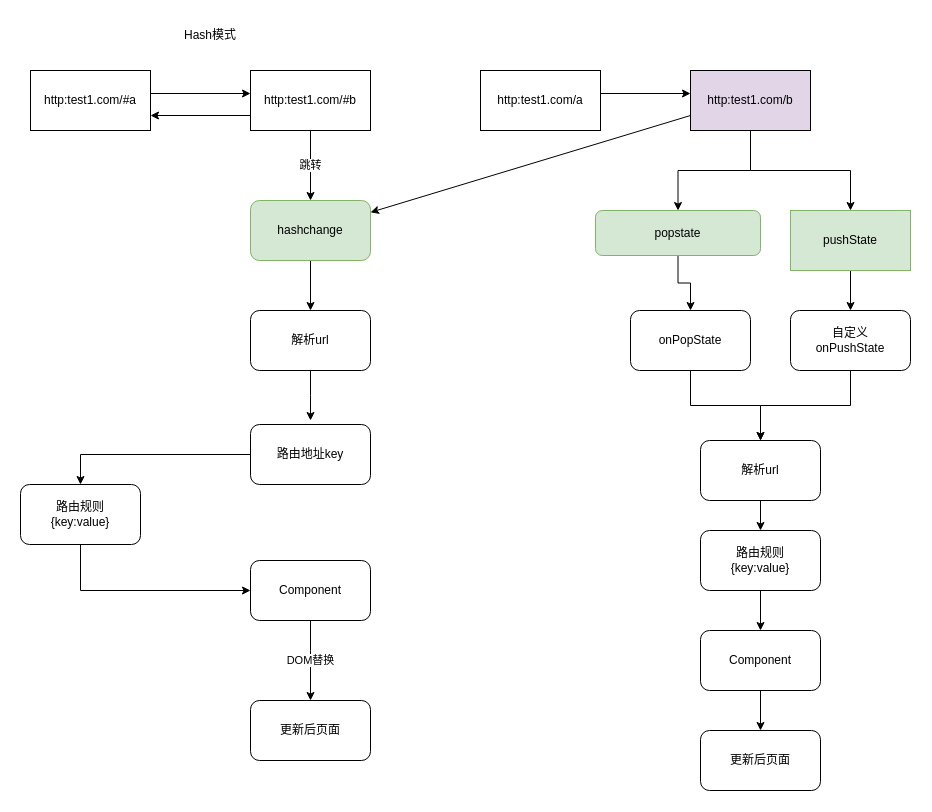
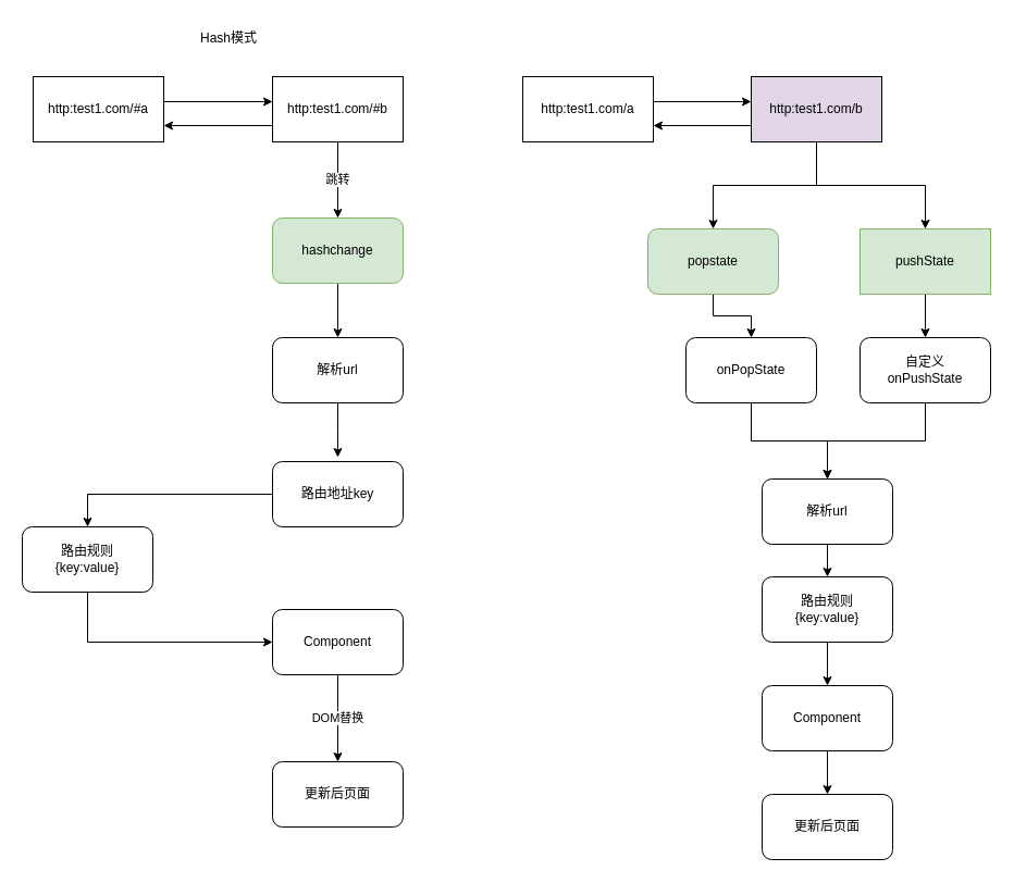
  <mxCell id="0" />
  <mxCell id="1" parent="0" />
  <mxCell id="2" style="edgeStyle=orthogonalEdgeStyle;rounded=0;orthogonalLoop=1;jettySize=auto;html=1;entryX=0;entryY=0.5;entryDx=0;entryDy=0;" parent="1" edge="1"><mxGeometry relative="1" as="geometry"><mxPoint x="150" y="93" as="sourcePoint" /><mxPoint x="250" y="93" as="targetPoint" /></mxGeometry></mxCell>
  <mxCell id="3" value="&lt;span style=&quot;&quot;&gt;http:test1.com/#a&lt;/span&gt;" style="rounded=0;whiteSpace=wrap;html=1;" parent="1" vertex="1"><mxGeometry x="30" y="70" width="120" height="60" as="geometry" /></mxCell>
  <mxCell id="4" style="edgeStyle=orthogonalEdgeStyle;rounded=0;orthogonalLoop=1;jettySize=auto;html=1;entryX=0.5;entryY=0;entryDx=0;entryDy=0;" parent="1" source="5" target="9" edge="1"><mxGeometry relative="1" as="geometry" /></mxCell>
  <mxCell id="5" value="hashchange" style="rounded=1;whiteSpace=wrap;html=1;fillColor=#d5e8d4;strokeColor=#82b366;" parent="1" vertex="1"><mxGeometry x="250" y="200" width="120" height="60" as="geometry" /></mxCell>
  <mxCell id="6" value="跳转" style="edgeStyle=orthogonalEdgeStyle;rounded=0;orthogonalLoop=1;jettySize=auto;html=1;entryX=0.5;entryY=0;entryDx=0;entryDy=0;" parent="1" source="7" target="5" edge="1"><mxGeometry relative="1" as="geometry" /></mxCell>
  <mxCell id="7" value="&lt;span style=&quot;&quot;&gt;http:test1.com/#b&lt;/span&gt;" style="rounded=0;whiteSpace=wrap;html=1;" parent="1" vertex="1"><mxGeometry x="250" y="70" width="120" height="60" as="geometry" /></mxCell>
  <mxCell id="8" style="edgeStyle=orthogonalEdgeStyle;rounded=0;orthogonalLoop=1;jettySize=auto;html=1;" parent="1" source="9" edge="1"><mxGeometry relative="1" as="geometry"><mxPoint x="310" y="420" as="targetPoint" /></mxGeometry></mxCell>
  <mxCell id="9" value="解析url" style="rounded=1;whiteSpace=wrap;html=1;" parent="1" vertex="1"><mxGeometry x="250" y="310" width="120" height="60" as="geometry" /></mxCell>
  <mxCell id="10" style="edgeStyle=orthogonalEdgeStyle;rounded=0;orthogonalLoop=1;jettySize=auto;html=1;entryX=0.5;entryY=0;entryDx=0;entryDy=0;" parent="1" source="11" target="13" edge="1"><mxGeometry relative="1" as="geometry" /></mxCell>
  <mxCell id="11" value="路由地址key" style="rounded=1;whiteSpace=wrap;html=1;" parent="1" vertex="1"><mxGeometry x="250" y="424" width="120" height="60" as="geometry" /></mxCell>
  <mxCell id="12" style="edgeStyle=orthogonalEdgeStyle;rounded=0;orthogonalLoop=1;jettySize=auto;html=1;entryX=0;entryY=0.5;entryDx=0;entryDy=0;" parent="1" source="13" target="15" edge="1"><mxGeometry relative="1" as="geometry"><Array as="points"><mxPoint x="80" y="590" /></Array></mxGeometry></mxCell>
  <mxCell id="13" value="路由规则&lt;br&gt;{key:value}" style="rounded=1;whiteSpace=wrap;html=1;" parent="1" vertex="1"><mxGeometry x="20" y="484" width="120" height="60" as="geometry" /></mxCell>
  <mxCell id="14" value="DOM替换" style="edgeStyle=orthogonalEdgeStyle;rounded=0;orthogonalLoop=1;jettySize=auto;html=1;entryX=0.5;entryY=0;entryDx=0;entryDy=0;" parent="1" source="15" target="16" edge="1"><mxGeometry relative="1" as="geometry"><Array as="points"><mxPoint x="310" y="650" /><mxPoint x="310" y="650" /></Array></mxGeometry></mxCell>
  <mxCell id="15" value="Component" style="rounded=1;whiteSpace=wrap;html=1;" parent="1" vertex="1"><mxGeometry x="250" y="560" width="120" height="60" as="geometry" /></mxCell>
  <mxCell id="16" value="更新后页面" style="rounded=1;whiteSpace=wrap;html=1;" parent="1" vertex="1"><mxGeometry x="250" y="700" width="120" height="60" as="geometry" /></mxCell>
  <mxCell id="17" value="Hash模式" style="text;html=1;strokeColor=none;fillColor=none;align=center;verticalAlign=middle;whiteSpace=wrap;rounded=0;" parent="1" vertex="1"><mxGeometry x="180" y="20" width="60" height="30" as="geometry" /></mxCell>
  <mxCell id="18" style="edgeStyle=orthogonalEdgeStyle;rounded=0;orthogonalLoop=1;jettySize=auto;html=1;entryX=0;entryY=0.5;entryDx=0;entryDy=0;" parent="1" edge="1"><mxGeometry relative="1" as="geometry"><mxPoint x="600" y="93" as="sourcePoint" /><mxPoint x="690" y="93" as="targetPoint" /></mxGeometry></mxCell>
  <mxCell id="19" value="&lt;span style=&quot;&quot;&gt;http:test1.com/a&lt;/span&gt;" style="rounded=0;whiteSpace=wrap;html=1;" parent="1" vertex="1"><mxGeometry x="480" y="70" width="120" height="60" as="geometry" /></mxCell>
  <mxCell id="20" style="edgeStyle=orthogonalEdgeStyle;rounded=0;orthogonalLoop=1;jettySize=auto;html=1;entryX=0.5;entryY=0;entryDx=0;entryDy=0;" parent="1" source="22" target="24" edge="1"><mxGeometry relative="1" as="geometry" /></mxCell>
  <mxCell id="21" style="edgeStyle=orthogonalEdgeStyle;rounded=0;orthogonalLoop=1;jettySize=auto;html=1;entryX=0.5;entryY=0;entryDx=0;entryDy=0;" parent="1" source="22" target="27" edge="1"><mxGeometry relative="1" as="geometry" /></mxCell>
  <mxCell id="22" value="&lt;span style=&quot;&quot;&gt;http:test1.com/b&lt;/span&gt;" style="rounded=0;whiteSpace=wrap;html=1;fillColor=#e1d5e7;" parent="1" vertex="1"><mxGeometry x="690" y="70" width="120" height="60" as="geometry" /></mxCell>
  <mxCell id="23" style="edgeStyle=orthogonalEdgeStyle;rounded=0;orthogonalLoop=1;jettySize=auto;html=1;entryX=0.5;entryY=0;entryDx=0;entryDy=0;" parent="1" source="24" target="31" edge="1"><mxGeometry relative="1" as="geometry" /></mxCell>
  <mxCell id="24" value="pushState" style="whiteSpace=wrap;html=1;fillColor=#d5e8d4;strokeColor=#82b366;rounded=0;" parent="1" vertex="1"><mxGeometry x="790" y="210" width="120" height="60" as="geometry" /></mxCell>
- <mxCell id="25" value="" style="endArrow=classic;html=1;rounded=0;exitX=0;exitY=0.75;exitDx=0;exitDy=0;" parent="1" source="22" target="5" edge="1"><mxGeometry width="50" height="50" relative="1" as="geometry"><mxPoint x="660" y="260" as="sourcePoint" /><mxPoint x="710" y="210" as="targetPoint" /></mxGeometry></mxCell>
+ <mxCell id="25" value="" style="endArrow=classic;html=1;rounded=0;exitX=0;exitY=0.75;exitDx=0;exitDy=0;entryX=1;entryY=0.75;entryDx=0;entryDy=0;" parent="1" source="22" target="19" edge="1"><mxGeometry width="50" height="50" relative="1" as="geometry"><mxPoint x="660" y="260" as="sourcePoint" /><mxPoint x="710" y="210" as="targetPoint" /></mxGeometry></mxCell>
  <mxCell id="26" style="edgeStyle=orthogonalEdgeStyle;rounded=0;orthogonalLoop=1;jettySize=auto;html=1;entryX=0.5;entryY=0;entryDx=0;entryDy=0;" parent="1" source="27" target="29" edge="1"><mxGeometry relative="1" as="geometry" /></mxCell>
- <mxCell id="27" value="popstate" style="rounded=1;whiteSpace=wrap;html=1;fillColor=#d5e8d4;strokeColor=#82b366;" parent="1" vertex="1"><mxGeometry x="595" y="210" width="165" height="45" as="geometry" /></mxCell>
+ <mxCell id="27" value="popstate" style="rounded=1;whiteSpace=wrap;html=1;fillColor=#d5e8d4;strokeColor=#82b366;" parent="1" vertex="1"><mxGeometry x="595" y="210" width="120" height="60" as="geometry" /></mxCell>
  <mxCell id="28" style="edgeStyle=orthogonalEdgeStyle;rounded=0;orthogonalLoop=1;jettySize=auto;html=1;entryX=0.5;entryY=0;entryDx=0;entryDy=0;" parent="1" source="29" target="33" edge="1"><mxGeometry relative="1" as="geometry" /></mxCell>
  <mxCell id="29" value="onPopState" style="rounded=1;whiteSpace=wrap;html=1;" parent="1" vertex="1"><mxGeometry x="630" y="310" width="120" height="60" as="geometry" /></mxCell>
  <mxCell id="30" style="edgeStyle=orthogonalEdgeStyle;rounded=0;orthogonalLoop=1;jettySize=auto;html=1;entryX=0.5;entryY=0;entryDx=0;entryDy=0;" parent="1" source="31" target="33" edge="1"><mxGeometry relative="1" as="geometry" /></mxCell>
  <mxCell id="31" value="自定义&lt;br&gt;onPushState" style="rounded=1;whiteSpace=wrap;html=1;" parent="1" vertex="1"><mxGeometry x="790" y="310" width="120" height="60" as="geometry" /></mxCell>
  <mxCell id="32" style="edgeStyle=orthogonalEdgeStyle;rounded=0;orthogonalLoop=1;jettySize=auto;html=1;entryX=0.5;entryY=0;entryDx=0;entryDy=0;" parent="1" source="33" target="35" edge="1"><mxGeometry relative="1" as="geometry" /></mxCell>
  <mxCell id="33" value="解析url" style="rounded=1;whiteSpace=wrap;html=1;" parent="1" vertex="1"><mxGeometry x="700" y="440" width="120" height="60" as="geometry" /></mxCell>
  <mxCell id="34" value="" style="edgeStyle=orthogonalEdgeStyle;rounded=0;orthogonalLoop=1;jettySize=auto;html=1;" parent="1" source="35" target="37" edge="1"><mxGeometry relative="1" as="geometry" /></mxCell>
  <mxCell id="35" value="路由规则&lt;br&gt;{key:value}" style="rounded=1;whiteSpace=wrap;html=1;" parent="1" vertex="1"><mxGeometry x="700" y="530" width="120" height="60" as="geometry" /></mxCell>
  <mxCell id="36" value="" style="edgeStyle=orthogonalEdgeStyle;rounded=0;orthogonalLoop=1;jettySize=auto;html=1;" parent="1" source="37" target="39" edge="1"><mxGeometry relative="1" as="geometry" /></mxCell>
  <mxCell id="37" value="Component" style="rounded=1;whiteSpace=wrap;html=1;" parent="1" vertex="1"><mxGeometry x="700" y="630" width="120" height="60" as="geometry" /></mxCell>
  <mxCell id="38" value="" style="endArrow=classic;html=1;rounded=0;exitX=0;exitY=0.75;exitDx=0;exitDy=0;entryX=1;entryY=0.75;entryDx=0;entryDy=0;" parent="1" source="7" target="3" edge="1"><mxGeometry width="50" height="50" relative="1" as="geometry"><mxPoint x="250" y="120" as="sourcePoint" /><mxPoint x="160" y="120" as="targetPoint" /></mxGeometry></mxCell>
  <mxCell id="39" value="更新后页面" style="rounded=1;whiteSpace=wrap;html=1;" parent="1" vertex="1"><mxGeometry x="700" y="730" width="120" height="60" as="geometry" /></mxCell>
